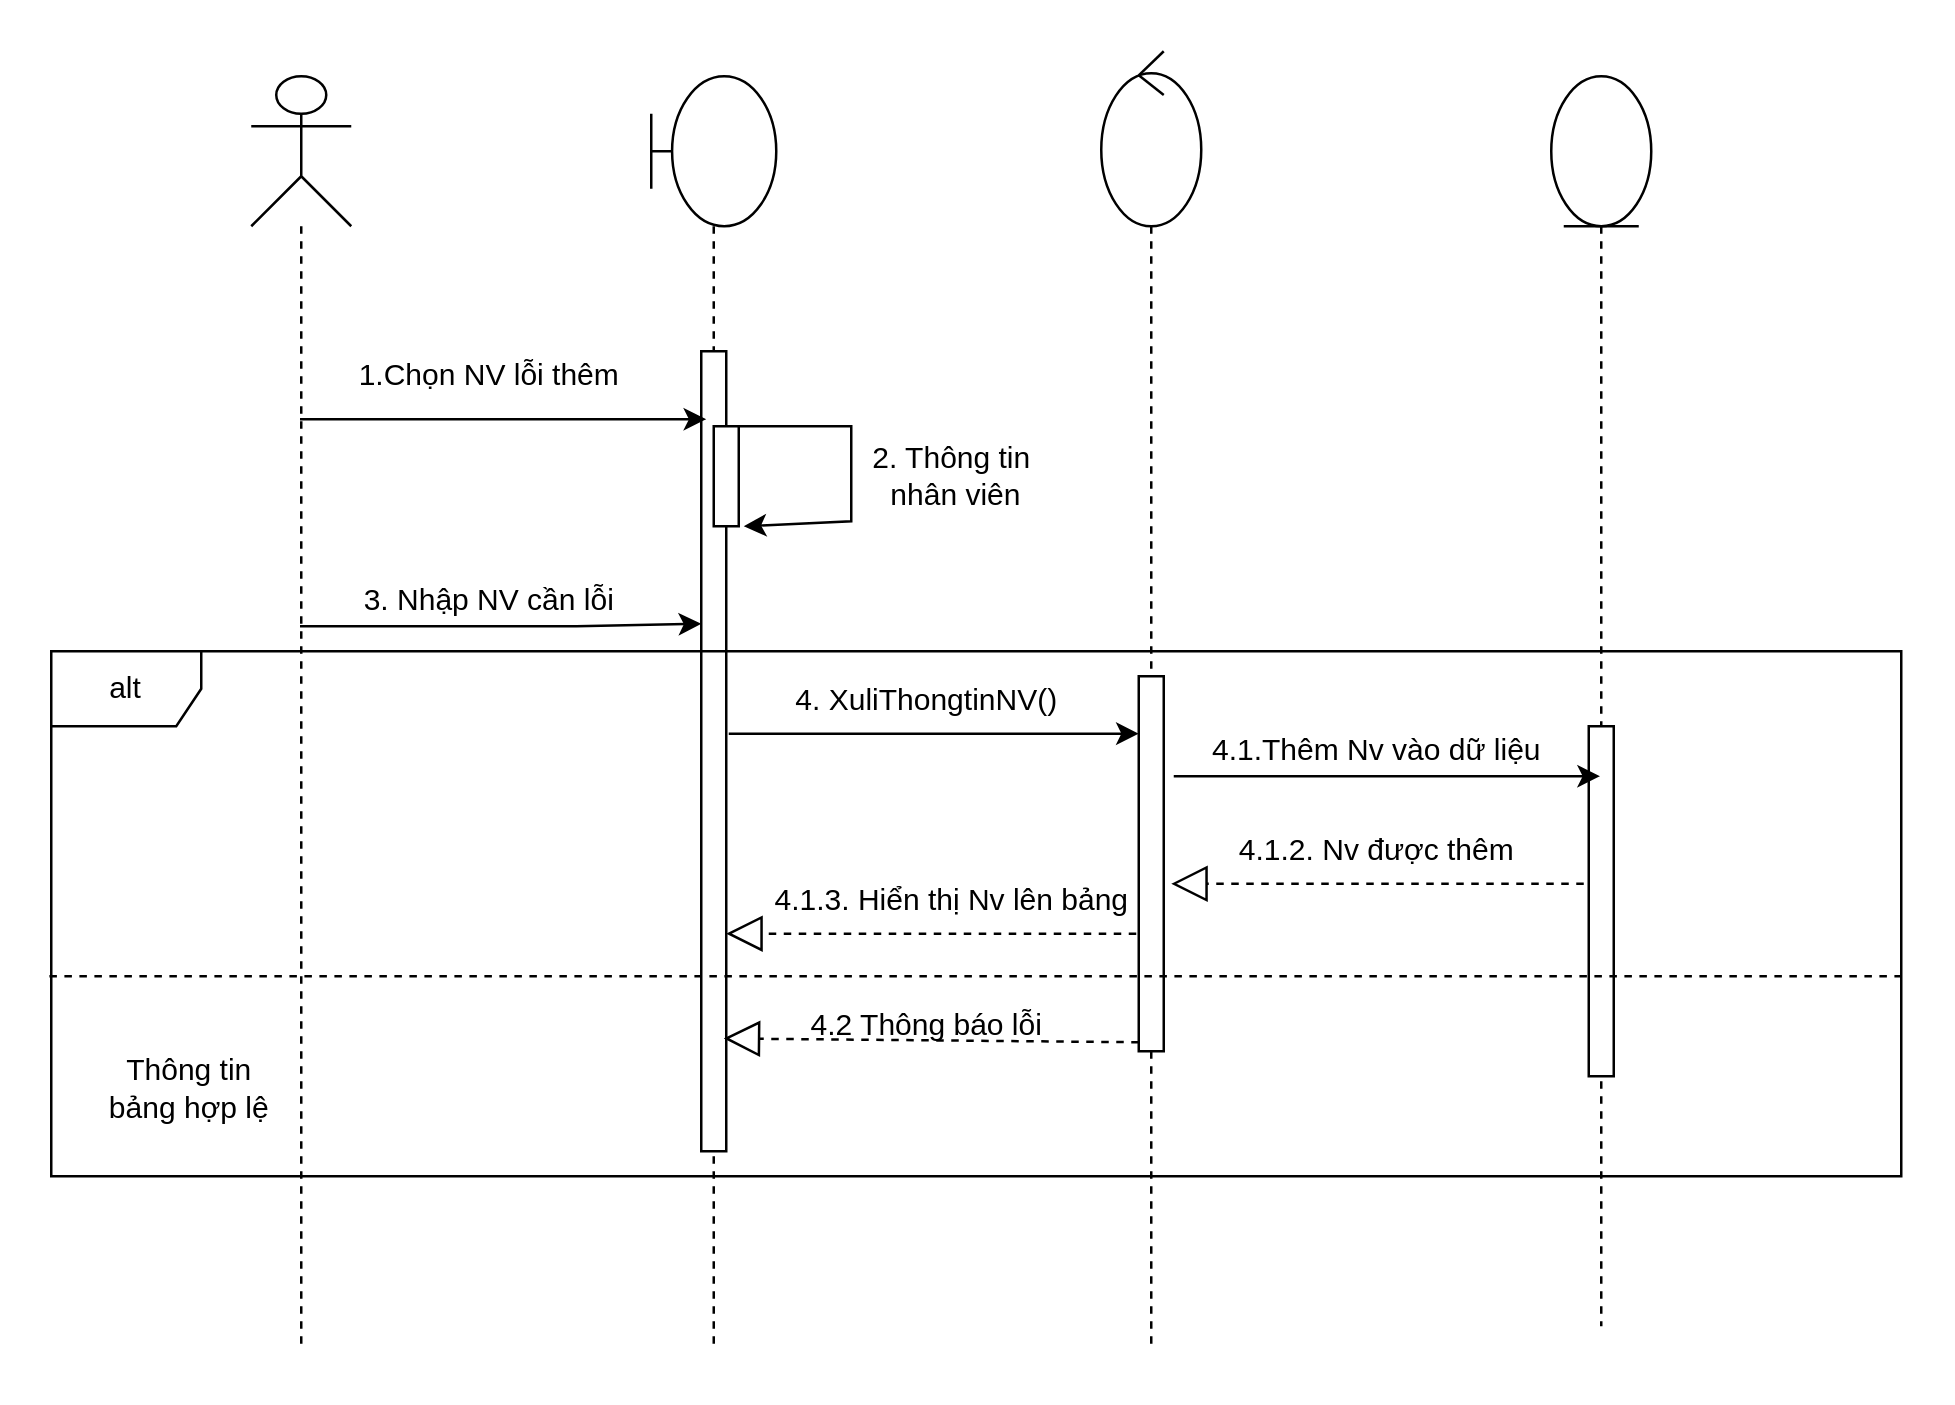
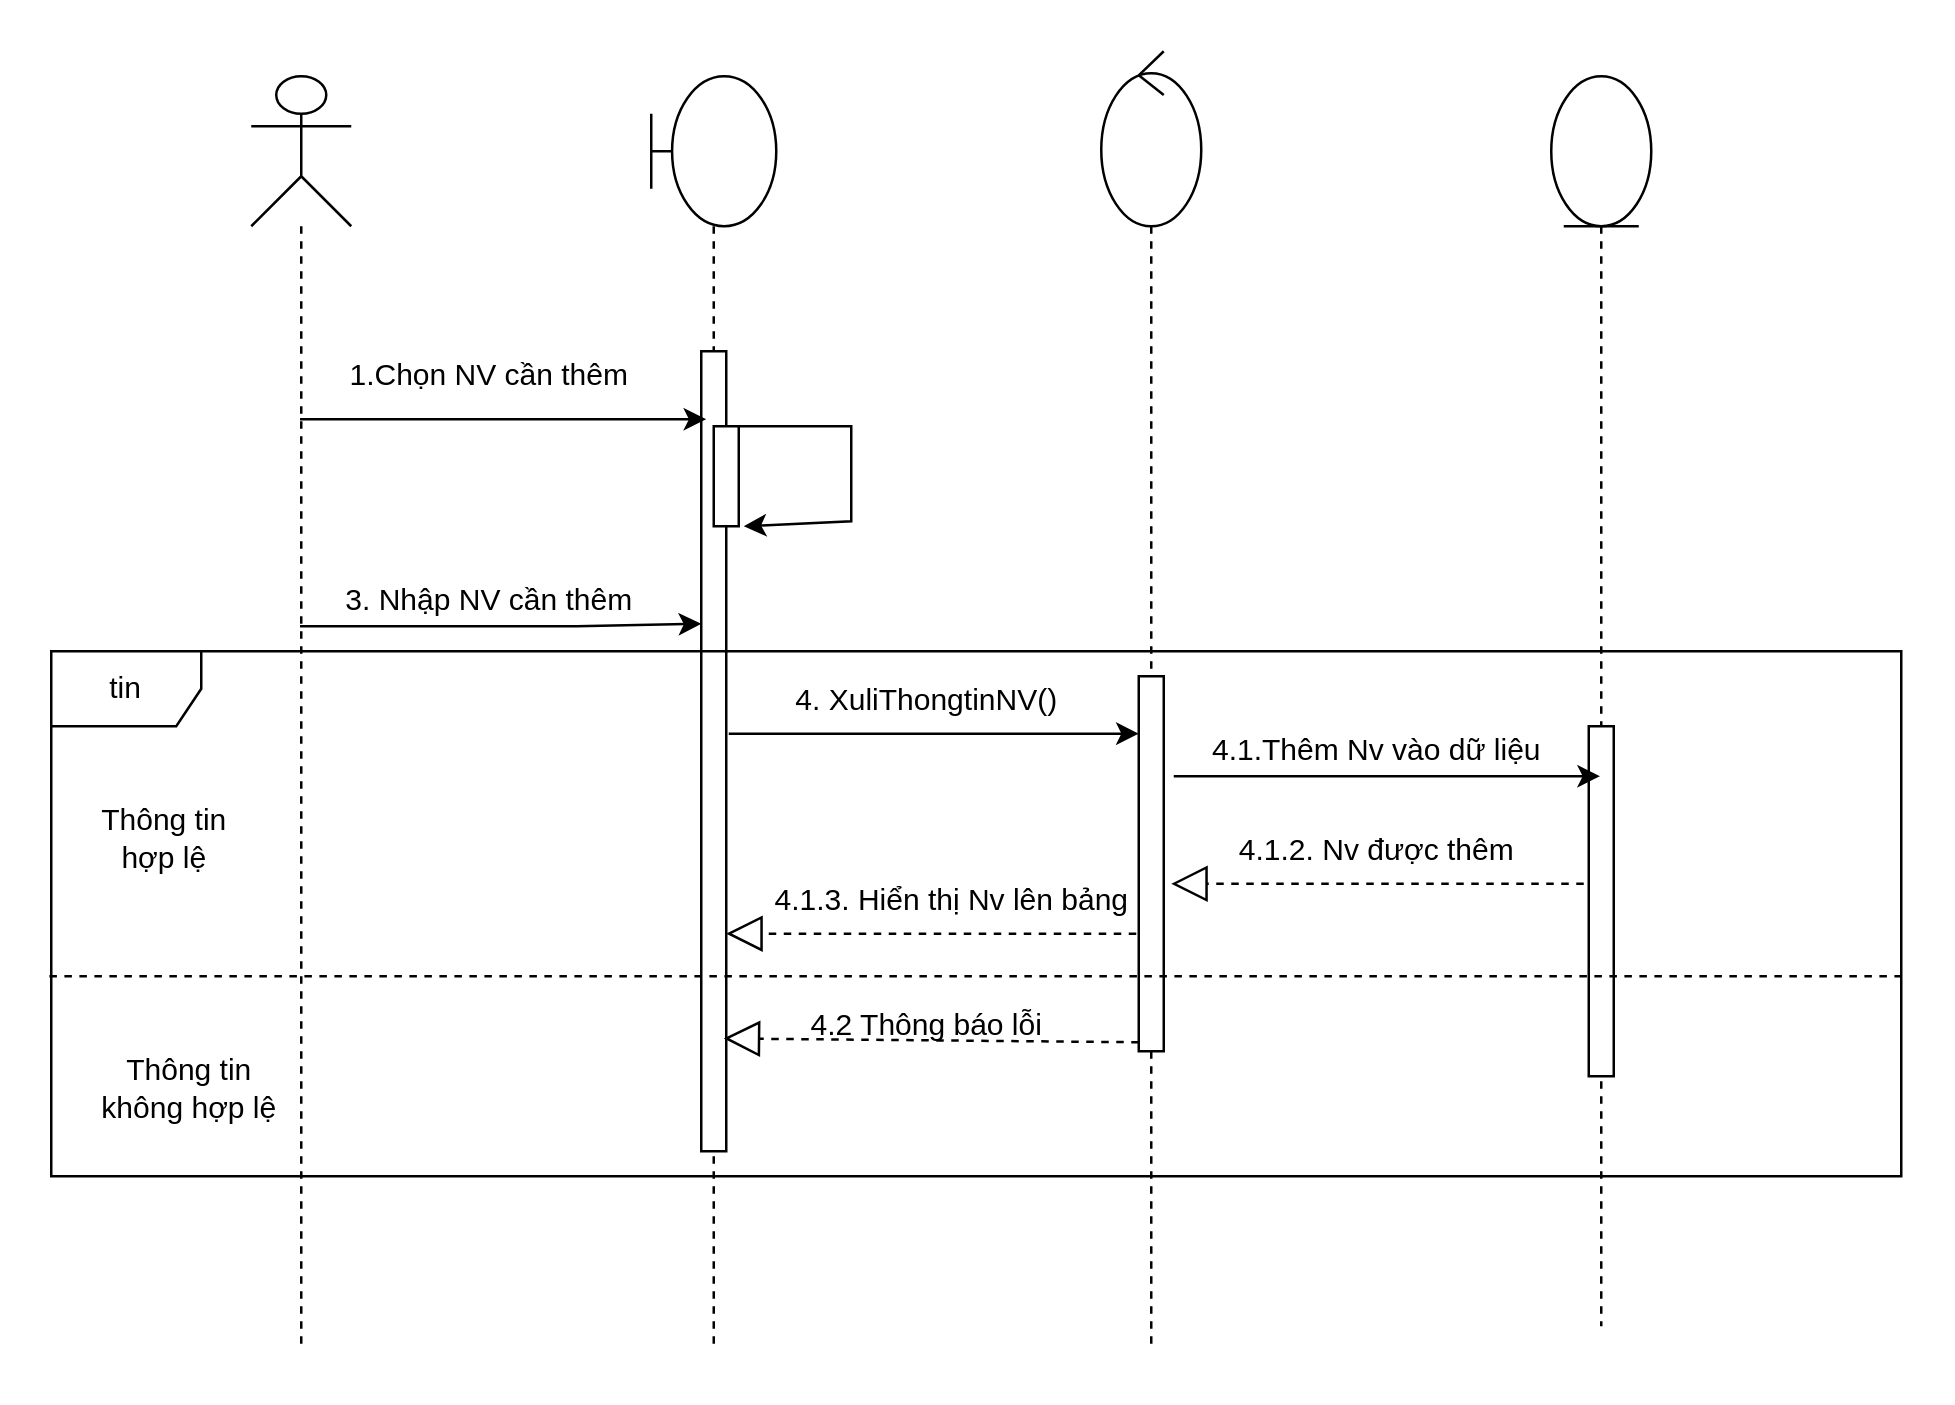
  <mxCell id="0" />
  <mxCell id="1" parent="0" />
  <mxCell id="2" value="" style="shape=umlLifeline;participant=umlActor;perimeter=lifelinePerimeter;whiteSpace=wrap;html=1;container=1;collapsible=0;recursiveResize=0;verticalAlign=top;spacingTop=36;outlineConnect=0;size=60;" vertex="1" parent="1"><mxGeometry x="100" y="30" width="40" height="510" as="geometry" /></mxCell>
  <mxCell id="3" value="" style="shape=umlLifeline;participant=umlBoundary;perimeter=lifelinePerimeter;whiteSpace=wrap;html=1;container=1;collapsible=0;recursiveResize=0;verticalAlign=top;spacingTop=36;outlineConnect=0;size=60;" vertex="1" parent="1"><mxGeometry x="260" y="30" width="50" height="510" as="geometry" /></mxCell>
  <mxCell id="4" value="" style="html=1;points=[];perimeter=orthogonalPerimeter;" vertex="1" parent="3"><mxGeometry x="20" y="110" width="10" height="320" as="geometry" /></mxCell>
  <mxCell id="5" value="" style="shape=umlLifeline;participant=umlControl;perimeter=lifelinePerimeter;whiteSpace=wrap;html=1;container=1;collapsible=0;recursiveResize=0;verticalAlign=top;spacingTop=36;outlineConnect=0;size=70;" vertex="1" parent="1"><mxGeometry x="440" y="20" width="40" height="520" as="geometry" /></mxCell>
  <mxCell id="6" value="" style="html=1;points=[];perimeter=orthogonalPerimeter;" vertex="1" parent="5"><mxGeometry x="15" y="250" width="10" height="150" as="geometry" /></mxCell>
  <mxCell id="7" value="" style="shape=umlLifeline;participant=umlEntity;perimeter=lifelinePerimeter;whiteSpace=wrap;html=1;container=1;collapsible=0;recursiveResize=0;verticalAlign=top;spacingTop=36;outlineConnect=0;size=60;" vertex="1" parent="1"><mxGeometry x="620" y="30" width="40" height="500" as="geometry" /></mxCell>
  <mxCell id="8" value="" style="html=1;points=[];perimeter=orthogonalPerimeter;" vertex="1" parent="7"><mxGeometry x="15" y="260" width="10" height="140" as="geometry" /></mxCell>
  <mxCell id="9" value="" style="endArrow=classic;html=1;entryX=0.2;entryY=0.085;entryDx=0;entryDy=0;entryPerimeter=0;" edge="1" parent="1" source="2" target="4"><mxGeometry width="50" height="50" relative="1" as="geometry"><mxPoint x="380" y="250" as="sourcePoint" /><mxPoint x="200" y="210" as="targetPoint" /></mxGeometry></mxCell>
- <mxCell id="10" value="1.Chọn NV lỗi thêm" style="text;html=1;align=center;verticalAlign=middle;resizable=0;points=[];autosize=1;" vertex="1" parent="1"><mxGeometry x="130" y="140" width="130" height="20" as="geometry" /></mxCell>
+ <mxCell id="10" value="1.Chọn NV cần thêm" style="text;html=1;align=center;verticalAlign=middle;resizable=0;points=[];autosize=1;" vertex="1" parent="1"><mxGeometry x="130" y="140" width="130" height="20" as="geometry" /></mxCell>
  <mxCell id="11" value="" style="html=1;points=[];perimeter=orthogonalPerimeter;" vertex="1" parent="1"><mxGeometry x="285" y="170" width="10" height="40" as="geometry" /></mxCell>
  <mxCell id="12" value="" style="endArrow=classic;html=1;rounded=0;entryX=1.2;entryY=1;entryDx=0;entryDy=0;entryPerimeter=0;" edge="1" parent="1" source="11" target="11"><mxGeometry width="50" height="50" relative="1" as="geometry"><mxPoint x="380" y="250" as="sourcePoint" /><mxPoint x="290" y="208" as="targetPoint" /><Array as="points"><mxPoint x="340" y="170" /><mxPoint x="340" y="208" /></Array></mxGeometry></mxCell>
- <mxCell id="13" value="2. Thông tin&lt;br&gt;&amp;nbsp;nhân viên" style="text;html=1;align=center;verticalAlign=middle;resizable=0;points=[];autosize=1;" vertex="1" parent="1"><mxGeometry x="340" y="175" width="80" height="30" as="geometry" /></mxCell>
  <mxCell id="14" value="" style="endArrow=classic;html=1;" edge="1" parent="1" source="2"><mxGeometry width="50" height="50" relative="1" as="geometry"><mxPoint x="380" y="340" as="sourcePoint" /><mxPoint x="280" y="249" as="targetPoint" /><Array as="points"><mxPoint x="230" y="250" /></Array></mxGeometry></mxCell>
- <mxCell id="15" value="3. Nhập NV cần lỗi" style="text;html=1;align=center;verticalAlign=middle;resizable=0;points=[];autosize=1;" vertex="1" parent="1"><mxGeometry x="130" y="230" width="130" height="20" as="geometry" /></mxCell>
+ <mxCell id="15" value="3. Nhập NV cần thêm" style="text;html=1;align=center;verticalAlign=middle;resizable=0;points=[];autosize=1;" vertex="1" parent="1"><mxGeometry x="130" y="230" width="130" height="20" as="geometry" /></mxCell>
  <mxCell id="16" value="" style="endArrow=classic;html=1;exitX=1.1;exitY=0.478;exitDx=0;exitDy=0;exitPerimeter=0;" edge="1" parent="1" source="4" target="6"><mxGeometry width="50" height="50" relative="1" as="geometry"><mxPoint x="300" y="270" as="sourcePoint" /><mxPoint x="430" y="340" as="targetPoint" /></mxGeometry></mxCell>
  <mxCell id="17" value="4. XuliThongtinNV()" style="text;html=1;align=center;verticalAlign=middle;resizable=0;points=[];autosize=1;" vertex="1" parent="1"><mxGeometry x="310" y="270" width="120" height="20" as="geometry" /></mxCell>
  <mxCell id="18" value="" style="endArrow=classic;html=1;" edge="1" parent="1" target="7"><mxGeometry width="50" height="50" relative="1" as="geometry"><mxPoint x="469" y="310" as="sourcePoint" /><mxPoint x="430" y="290" as="targetPoint" /></mxGeometry></mxCell>
  <mxCell id="19" value="4.1.Thêm Nv vào dữ liệu" style="text;html=1;align=center;verticalAlign=middle;resizable=0;points=[];autosize=1;" vertex="1" parent="1"><mxGeometry x="475" y="290" width="150" height="20" as="geometry" /></mxCell>
  <mxCell id="20" value="" style="endArrow=block;dashed=1;endFill=0;endSize=12;html=1;entryX=1.05;entryY=0.15;entryDx=0;entryDy=0;entryPerimeter=0;exitX=-0.2;exitY=0.45;exitDx=0;exitDy=0;exitPerimeter=0;" edge="1" parent="1" source="8" target="23"><mxGeometry width="160" relative="1" as="geometry"><mxPoint x="550" y="410" as="sourcePoint" /><mxPoint x="480" y="310" as="targetPoint" /></mxGeometry></mxCell>
  <mxCell id="21" value="4.1.2. Nv được thêm" style="text;html=1;align=center;verticalAlign=middle;resizable=0;points=[];autosize=1;" vertex="1" parent="1"><mxGeometry x="485" y="330" width="130" height="20" as="geometry" /></mxCell>
  <mxCell id="22" value="" style="endArrow=block;dashed=1;endFill=0;endSize=12;html=1;entryX=1;entryY=0.728;entryDx=0;entryDy=0;entryPerimeter=0;" edge="1" parent="1" target="4"><mxGeometry width="160" relative="1" as="geometry"><mxPoint x="454" y="373" as="sourcePoint" /><mxPoint x="480" y="310" as="targetPoint" /></mxGeometry></mxCell>
  <mxCell id="23" value="4.1.3. Hiển thị Nv lên bảng" style="text;html=1;align=center;verticalAlign=middle;resizable=0;points=[];autosize=1;" vertex="1" parent="1"><mxGeometry x="300" y="350" width="160" height="20" as="geometry" /></mxCell>
  <mxCell id="24" value="" style="endArrow=block;dashed=1;endFill=0;endSize=12;html=1;entryX=0.9;entryY=0.859;entryDx=0;entryDy=0;entryPerimeter=0;exitX=0;exitY=0.976;exitDx=0;exitDy=0;exitPerimeter=0;" edge="1" parent="1" source="6" target="4"><mxGeometry width="160" relative="1" as="geometry"><mxPoint x="320" y="310" as="sourcePoint" /><mxPoint x="480" y="310" as="targetPoint" /></mxGeometry></mxCell>
  <mxCell id="25" value="4.2 Thông báo lỗi" style="text;html=1;align=center;verticalAlign=middle;resizable=0;points=[];autosize=1;" vertex="1" parent="1"><mxGeometry x="315" y="400" width="110" height="20" as="geometry" /></mxCell>
- <mxCell id="26" value="alt" style="shape=umlFrame;whiteSpace=wrap;html=1;" vertex="1" parent="1"><mxGeometry x="20" y="260" width="740" height="210" as="geometry" /></mxCell>
+ <mxCell id="26" value="tin" style="shape=umlFrame;whiteSpace=wrap;html=1;" vertex="1" parent="1"><mxGeometry x="20" y="260" width="740" height="210" as="geometry" /></mxCell>
  <mxCell id="27" value="" style="endArrow=none;dashed=1;html=1;exitX=-0.001;exitY=0.619;exitDx=0;exitDy=0;exitPerimeter=0;" edge="1" parent="1" source="26"><mxGeometry width="50" height="50" relative="1" as="geometry"><mxPoint x="10" y="390" as="sourcePoint" /><mxPoint x="760" y="390" as="targetPoint" /></mxGeometry></mxCell>
- <mxCell id="29" value="Thông tin &lt;br&gt;bảng hợp lệ" style="text;html=1;align=center;verticalAlign=middle;resizable=0;points=[];autosize=1;" vertex="1" parent="1"><mxGeometry x="30" y="420" width="90" height="30" as="geometry" /></mxCell>
+ <mxCell id="28" value="Thông tin&lt;br&gt;hợp lệ" style="text;html=1;align=center;verticalAlign=middle;resizable=0;points=[];autosize=1;" vertex="1" parent="1"><mxGeometry x="30" y="320" width="70" height="30" as="geometry" /></mxCell>
+ <mxCell id="29" value="Thông tin &lt;br&gt;không hợp lệ" style="text;html=1;align=center;verticalAlign=middle;resizable=0;points=[];autosize=1;" vertex="1" parent="1"><mxGeometry x="30" y="420" width="90" height="30" as="geometry" /></mxCell>
